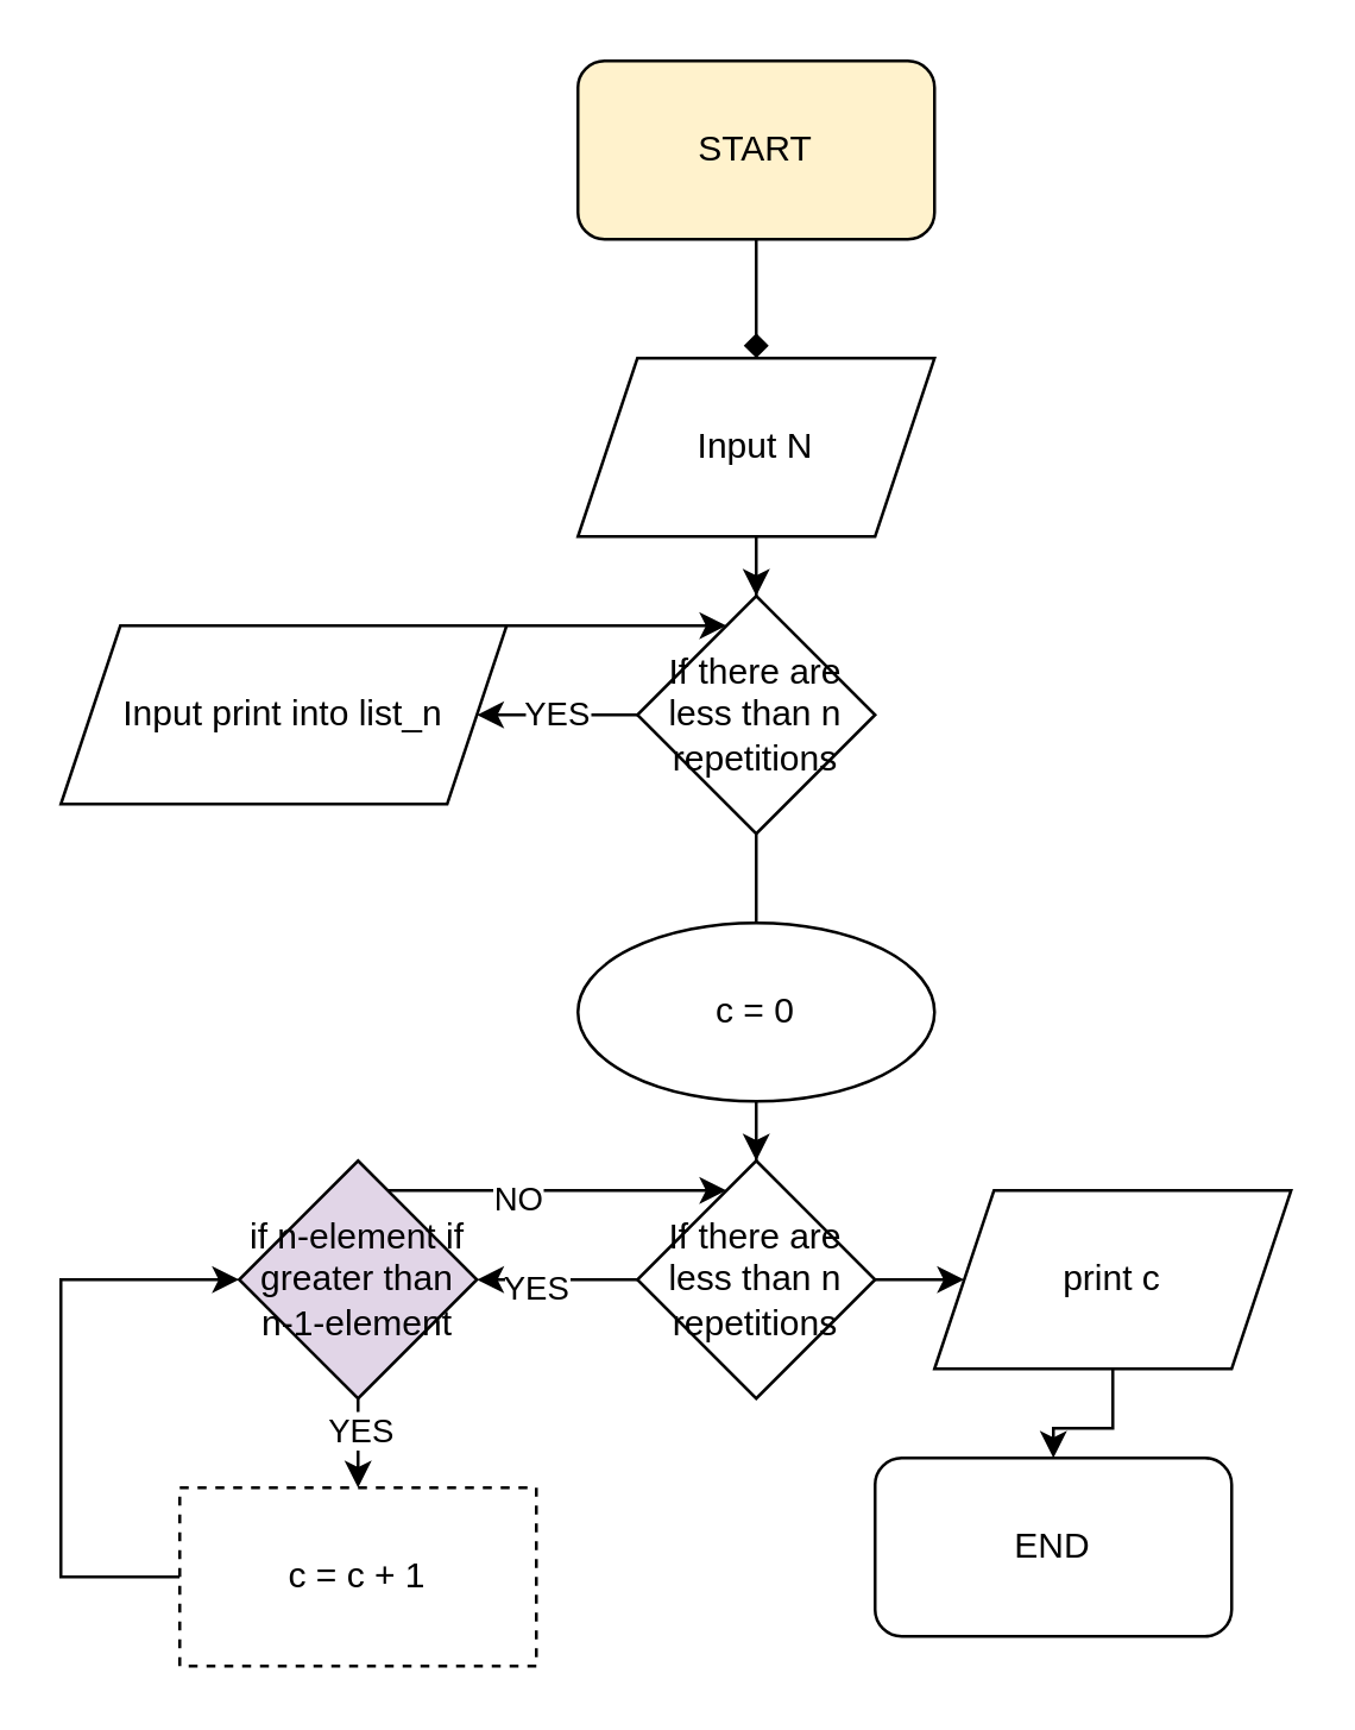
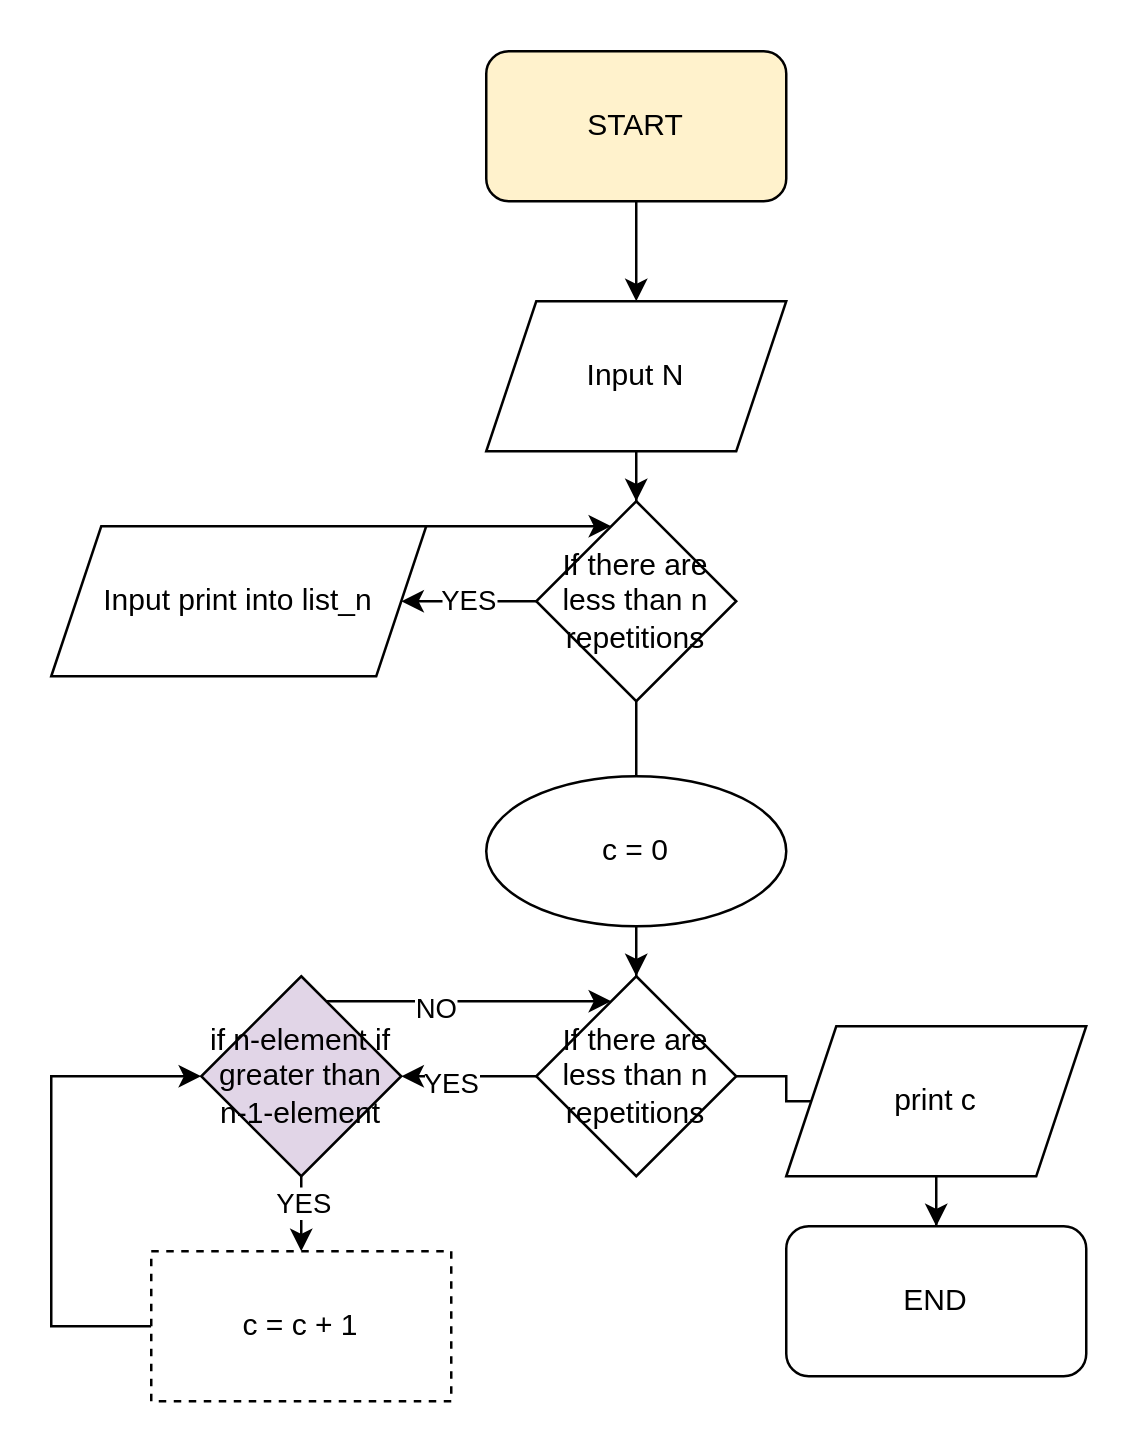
  <mxCell id="0" />
  <mxCell id="1" parent="0" />
- <mxCell id="2" style="edgeStyle=orthogonalEdgeStyle;rounded=0;orthogonalLoop=1;jettySize=auto;html=1;endArrow=diamond;" edge="1" parent="1" source="3" target="6"><mxGeometry relative="1" as="geometry" /></mxCell>
+ <mxCell id="2" style="edgeStyle=orthogonalEdgeStyle;rounded=0;orthogonalLoop=1;jettySize=auto;html=1;" edge="1" parent="1" source="3" target="6"><mxGeometry relative="1" as="geometry" /></mxCell>
  <mxCell id="3" value="START" style="rounded=1;whiteSpace=wrap;html=1;fillColor=#fff2cc;" vertex="1" parent="1"><mxGeometry x="194" y="20" width="120" height="60" as="geometry" /></mxCell>
- <mxCell id="4" value="END" style="rounded=1;whiteSpace=wrap;html=1;" vertex="1" parent="1"><mxGeometry x="294" y="490" width="120" height="60" as="geometry" /></mxCell>
+ <mxCell id="4" value="END" style="rounded=1;whiteSpace=wrap;html=1;" vertex="1" parent="1"><mxGeometry x="314" y="490" width="120" height="60" as="geometry" /></mxCell>
  <mxCell id="5" style="edgeStyle=orthogonalEdgeStyle;rounded=0;orthogonalLoop=1;jettySize=auto;html=1;" edge="1" parent="1" source="6" target="9"><mxGeometry relative="1" as="geometry" /></mxCell>
  <mxCell id="6" value="Input N" style="shape=parallelogram;perimeter=parallelogramPerimeter;whiteSpace=wrap;html=1;fixedSize=1;" vertex="1" parent="1"><mxGeometry x="194" y="120" width="120" height="60" as="geometry" /></mxCell>
  <mxCell id="7" value="YES" style="edgeStyle=orthogonalEdgeStyle;rounded=0;orthogonalLoop=1;jettySize=auto;html=1;" edge="1" parent="1" source="9" target="11"><mxGeometry relative="1" as="geometry" /></mxCell>
  <mxCell id="8" style="edgeStyle=orthogonalEdgeStyle;rounded=0;orthogonalLoop=1;jettySize=auto;html=1;exitX=0.5;exitY=1;exitDx=0;exitDy=0;startArrow=none;" edge="1" parent="1" source="16" target="15"><mxGeometry relative="1" as="geometry" /></mxCell>
  <mxCell id="9" value="If there are less than n repetitions" style="rhombus;whiteSpace=wrap;html=1;" vertex="1" parent="1"><mxGeometry x="214" y="200" width="80" height="80" as="geometry" /></mxCell>
  <mxCell id="10" style="edgeStyle=orthogonalEdgeStyle;rounded=0;orthogonalLoop=1;jettySize=auto;html=1;" edge="1" parent="1" source="11" target="9"><mxGeometry relative="1" as="geometry"><Array as="points"><mxPoint x="190" y="210" /><mxPoint x="190" y="210" /></Array></mxGeometry></mxCell>
  <mxCell id="11" value="Input print into list_n" style="shape=parallelogram;perimeter=parallelogramPerimeter;whiteSpace=wrap;html=1;fixedSize=1;" vertex="1" parent="1"><mxGeometry x="20" y="210" width="150" height="60" as="geometry" /></mxCell>
  <mxCell id="12" style="edgeStyle=orthogonalEdgeStyle;rounded=0;orthogonalLoop=1;jettySize=auto;html=1;" edge="1" parent="1" source="15" target="22"><mxGeometry relative="1" as="geometry" /></mxCell>
  <mxCell id="13" value="YES" style="edgeLabel;html=1;align=center;verticalAlign=middle;resizable=0;points=[];" vertex="1" connectable="0" parent="12"><mxGeometry x="0.292" y="2" relative="1" as="geometry"><mxPoint as="offset" /></mxGeometry></mxCell>
  <mxCell id="14" style="edgeStyle=orthogonalEdgeStyle;rounded=0;orthogonalLoop=1;jettySize=auto;html=1;" edge="1" parent="1" source="15" target="26"><mxGeometry relative="1" as="geometry" /></mxCell>
  <mxCell id="15" value="If there are less than n repetitions" style="rhombus;whiteSpace=wrap;html=1;" vertex="1" parent="1"><mxGeometry x="214" y="390" width="80" height="80" as="geometry" /></mxCell>
  <mxCell id="16" value="c = 0" style="ellipse;whiteSpace=wrap;html=1;" vertex="1" parent="1"><mxGeometry x="194" y="310" width="120" height="60" as="geometry" /></mxCell>
  <mxCell id="17" value="" style="edgeStyle=orthogonalEdgeStyle;rounded=0;orthogonalLoop=1;jettySize=auto;html=1;exitX=0.5;exitY=1;exitDx=0;exitDy=0;endArrow=none;" edge="1" parent="1" source="9" target="16"><mxGeometry relative="1" as="geometry"><mxPoint x="254" y="280" as="sourcePoint" /><mxPoint x="254" y="340" as="targetPoint" /></mxGeometry></mxCell>
  <mxCell id="18" value="" style="edgeStyle=orthogonalEdgeStyle;rounded=0;orthogonalLoop=1;jettySize=auto;html=1;" edge="1" parent="1" source="22" target="24"><mxGeometry relative="1" as="geometry" /></mxCell>
  <mxCell id="19" value="YES" style="edgeLabel;html=1;align=center;verticalAlign=middle;resizable=0;points=[];" vertex="1" connectable="0" parent="18"><mxGeometry x="0.2" relative="1" as="geometry"><mxPoint as="offset" /></mxGeometry></mxCell>
  <mxCell id="20" style="edgeStyle=orthogonalEdgeStyle;rounded=0;orthogonalLoop=1;jettySize=auto;html=1;" edge="1" parent="1" source="22" target="15"><mxGeometry relative="1" as="geometry"><Array as="points"><mxPoint x="180" y="400" /><mxPoint x="180" y="400" /></Array></mxGeometry></mxCell>
  <mxCell id="21" value="NO" style="edgeLabel;html=1;align=center;verticalAlign=middle;resizable=0;points=[];" vertex="1" connectable="0" parent="20"><mxGeometry x="-0.247" y="-2" relative="1" as="geometry"><mxPoint as="offset" /></mxGeometry></mxCell>
  <mxCell id="22" value="if n-element if greater than n-1-element" style="rhombus;whiteSpace=wrap;html=1;fillColor=#e1d5e7;" vertex="1" parent="1"><mxGeometry x="80" y="390" width="80" height="80" as="geometry" /></mxCell>
  <mxCell id="23" style="edgeStyle=orthogonalEdgeStyle;rounded=0;orthogonalLoop=1;jettySize=auto;html=1;" edge="1" parent="1" source="24" target="22"><mxGeometry relative="1" as="geometry"><Array as="points"><mxPoint x="20" y="530" /><mxPoint x="20" y="430" /></Array></mxGeometry></mxCell>
  <mxCell id="24" value="c = c + 1" style="whiteSpace=wrap;html=1;dashed=1;" vertex="1" parent="1"><mxGeometry x="60" y="500" width="120" height="60" as="geometry" /></mxCell>
  <mxCell id="25" style="edgeStyle=orthogonalEdgeStyle;rounded=0;orthogonalLoop=1;jettySize=auto;html=1;entryX=0.5;entryY=0;entryDx=0;entryDy=0;" edge="1" parent="1" source="26" target="4"><mxGeometry relative="1" as="geometry" /></mxCell>
- <mxCell id="26" value="print c" style="shape=parallelogram;perimeter=parallelogramPerimeter;whiteSpace=wrap;html=1;fixedSize=1;" vertex="1" parent="1"><mxGeometry x="314" y="400" width="120" height="60" as="geometry" /></mxCell>
+ <mxCell id="26" value="print c" style="shape=parallelogram;perimeter=parallelogramPerimeter;whiteSpace=wrap;html=1;fixedSize=1;" vertex="1" parent="1"><mxGeometry x="314" y="410" width="120" height="60" as="geometry" /></mxCell>
